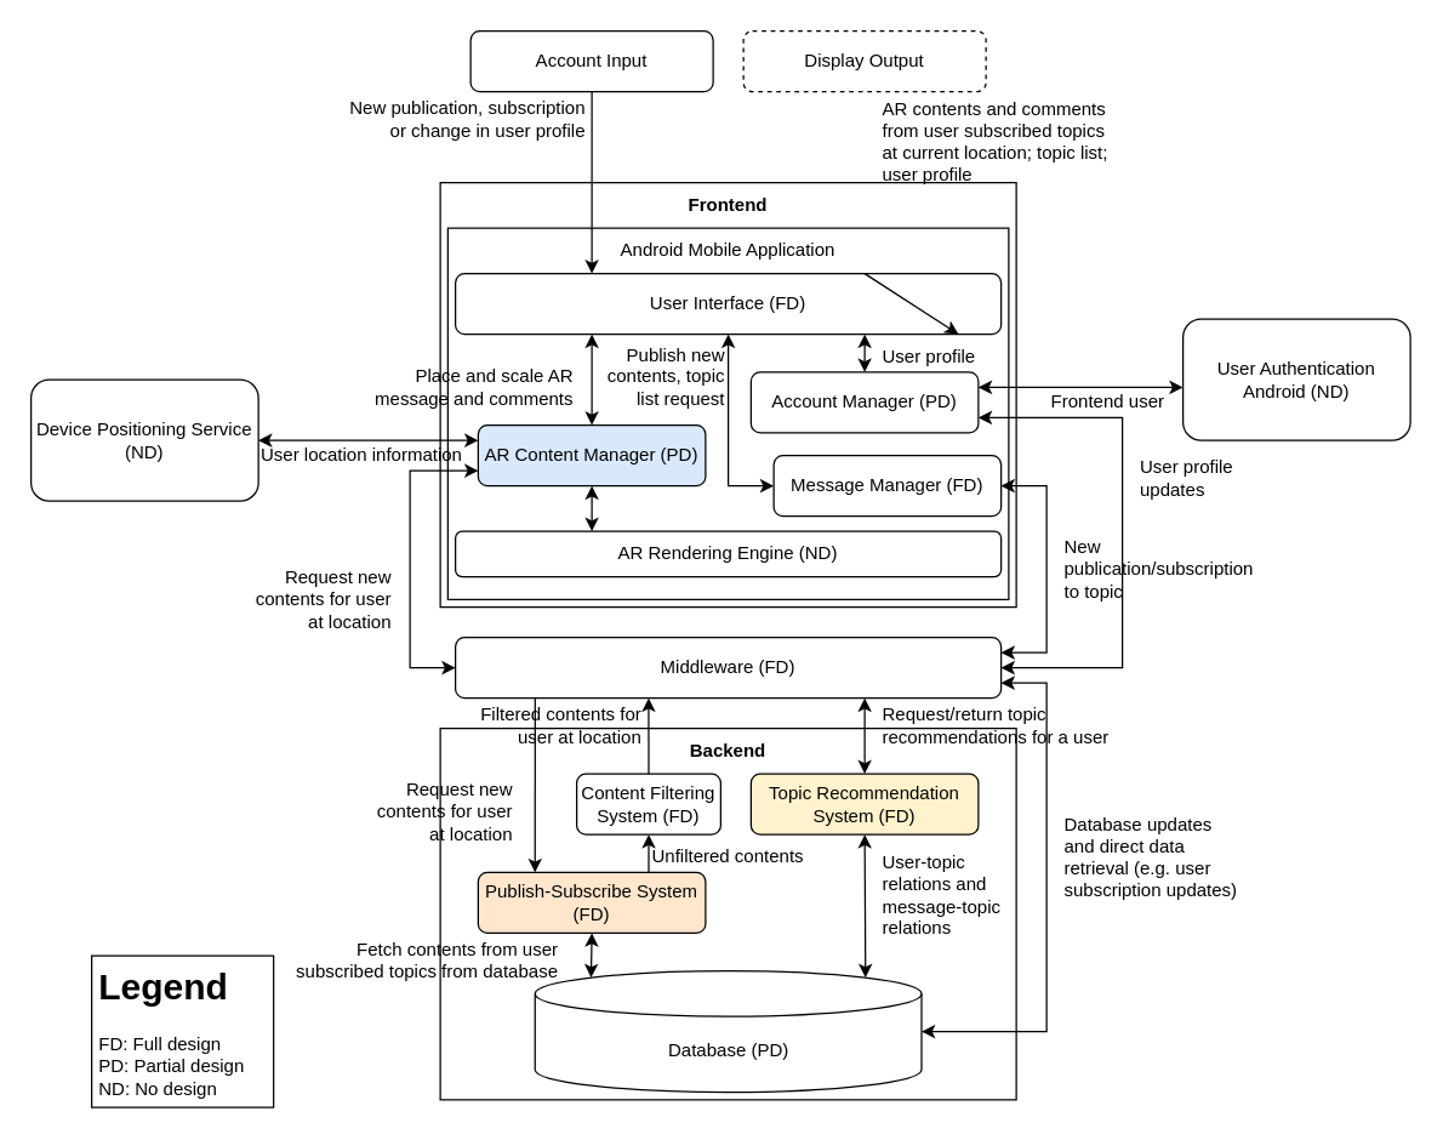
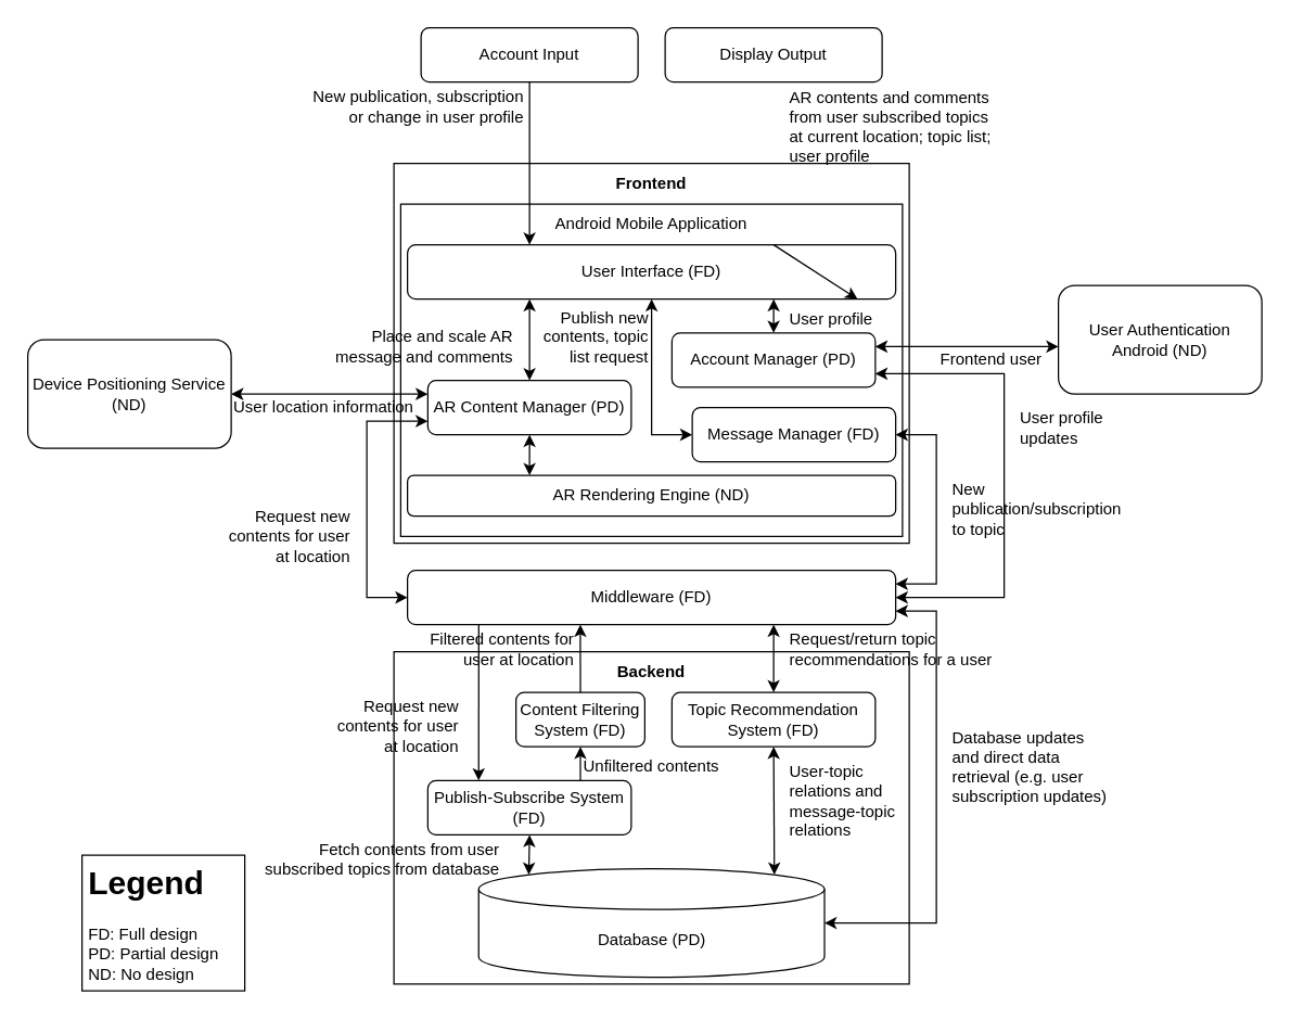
  <mxCell id="0" />
  <mxCell id="1" parent="0" />
  <mxCell id="2" value="" style="rounded=0;whiteSpace=wrap;html=1;" parent="1" vertex="1"><mxGeometry x="290" y="120" width="380" height="280" as="geometry" /></mxCell>
  <mxCell id="3" value="" style="rounded=0;whiteSpace=wrap;html=1;" parent="1" vertex="1"><mxGeometry x="295" y="150" width="370" height="245" as="geometry" /></mxCell>
  <mxCell id="4" value="Android Mobile Application" style="text;html=1;strokeColor=none;fillColor=none;align=center;verticalAlign=middle;whiteSpace=wrap;rounded=0;" parent="1" vertex="1"><mxGeometry x="290" y="150" width="380" height="30" as="geometry" /></mxCell>
  <mxCell id="5" value="&lt;b&gt;Frontend&lt;/b&gt;" style="text;html=1;strokeColor=none;fillColor=none;align=center;verticalAlign=middle;whiteSpace=wrap;rounded=0;" parent="1" vertex="1"><mxGeometry x="290" y="120" width="380" height="30" as="geometry" /></mxCell>
  <mxCell id="6" value="" style="rounded=0;whiteSpace=wrap;html=1;" parent="1" vertex="1"><mxGeometry x="290" y="480" width="380" height="245" as="geometry" /></mxCell>
  <mxCell id="7" value="User Interface (FD)" style="rounded=1;whiteSpace=wrap;html=1;" parent="1" vertex="1"><mxGeometry x="300" y="180" width="360" height="40" as="geometry" /></mxCell>
- <mxCell id="8" value="AR Content Manager (PD)" style="rounded=1;whiteSpace=wrap;html=1;fillColor=#dae8fc;" parent="1" vertex="1"><mxGeometry x="315" y="280" width="150" height="40" as="geometry" /></mxCell>
+ <mxCell id="8" value="AR Content Manager (PD)" style="rounded=1;whiteSpace=wrap;html=1;" parent="1" vertex="1"><mxGeometry x="315" y="280" width="150" height="40" as="geometry" /></mxCell>
  <mxCell id="9" value="AR Rendering Engine (ND)" style="rounded=1;whiteSpace=wrap;html=1;" parent="1" vertex="1"><mxGeometry x="300" y="350" width="360" height="30" as="geometry" /></mxCell>
  <mxCell id="10" value="&lt;b&gt;Backend&lt;/b&gt;" style="text;html=1;strokeColor=none;fillColor=none;align=center;verticalAlign=middle;whiteSpace=wrap;rounded=0;" parent="1" vertex="1"><mxGeometry x="290" y="480" width="380" height="30" as="geometry" /></mxCell>
  <mxCell id="11" value="Database (PD)" style="shape=cylinder3;whiteSpace=wrap;html=1;boundedLbl=1;backgroundOutline=1;size=15;" parent="1" vertex="1"><mxGeometry x="352.5" y="640" width="255" height="80" as="geometry" /></mxCell>
- <mxCell id="12" value="Topic Recommendation System (FD)" style="rounded=1;whiteSpace=wrap;html=1;fillColor=#fff2cc;" parent="1" vertex="1"><mxGeometry x="495" y="510" width="150" height="40" as="geometry" /></mxCell>
- <mxCell id="13" value="Publish-Subscribe System (FD)" style="rounded=1;whiteSpace=wrap;html=1;fillColor=#ffe6cc;" parent="1" vertex="1"><mxGeometry x="315" y="575" width="150" height="40" as="geometry" /></mxCell>
+ <mxCell id="12" value="Topic Recommendation System (FD)" style="rounded=1;whiteSpace=wrap;html=1;" parent="1" vertex="1"><mxGeometry x="495" y="510" width="150" height="40" as="geometry" /></mxCell>
+ <mxCell id="13" value="Publish-Subscribe System (FD)" style="rounded=1;whiteSpace=wrap;html=1;" parent="1" vertex="1"><mxGeometry x="315" y="575" width="150" height="40" as="geometry" /></mxCell>
  <mxCell id="14" value="Content Filtering System (FD)" style="rounded=1;whiteSpace=wrap;html=1;" parent="1" vertex="1"><mxGeometry x="380" y="510" width="95" height="40" as="geometry" /></mxCell>
  <mxCell id="15" value="Account Manager (PD)" style="rounded=1;whiteSpace=wrap;html=1;strokeWidth=1;" parent="1" vertex="1"><mxGeometry x="495" y="245" width="150" height="40" as="geometry" /></mxCell>
  <mxCell id="16" value="Account Input" style="rounded=1;whiteSpace=wrap;html=1;" parent="1" vertex="1"><mxGeometry x="310" y="20" width="160" height="40" as="geometry" /></mxCell>
- <mxCell id="17" value="Display Output" style="rounded=1;whiteSpace=wrap;html=1;dashed=1;" parent="1" vertex="1"><mxGeometry x="490" y="20" width="160" height="40" as="geometry" /></mxCell>
+ <mxCell id="17" value="Display Output" style="rounded=1;whiteSpace=wrap;html=1;" parent="1" vertex="1"><mxGeometry x="490" y="20" width="160" height="40" as="geometry" /></mxCell>
  <mxCell id="18" value="" style="endArrow=classic;html=1;rounded=0;exitX=0.5;exitY=1;exitDx=0;exitDy=0;entryX=0.25;entryY=0;entryDx=0;entryDy=0;" parent="1" source="16" target="7" edge="1"><mxGeometry width="50" height="50" relative="1" as="geometry"><mxPoint x="610" y="495" as="sourcePoint" /><mxPoint x="820" y="315" as="targetPoint" /></mxGeometry></mxCell>
  <mxCell id="19" value="" style="endArrow=classic;startArrow=classic;html=1;rounded=0;exitX=0.5;exitY=0;exitDx=0;exitDy=0;entryX=0.75;entryY=1;entryDx=0;entryDy=0;" parent="1" source="15" target="7" edge="1"><mxGeometry width="50" height="50" relative="1" as="geometry"><mxPoint x="510" y="445" as="sourcePoint" /><mxPoint x="560" y="395" as="targetPoint" /></mxGeometry></mxCell>
  <mxCell id="20" value="" style="endArrow=classic;startArrow=classic;html=1;rounded=0;exitX=0.5;exitY=0;exitDx=0;exitDy=0;entryX=0.25;entryY=1;entryDx=0;entryDy=0;" parent="1" source="8" target="7" edge="1"><mxGeometry width="50" height="50" relative="1" as="geometry"><mxPoint x="510" y="445" as="sourcePoint" /><mxPoint x="560" y="395" as="targetPoint" /></mxGeometry></mxCell>
  <mxCell id="21" value="" style="endArrow=classic;startArrow=classic;html=1;rounded=0;exitX=0.5;exitY=1;exitDx=0;exitDy=0;entryX=0.25;entryY=0;entryDx=0;entryDy=0;" parent="1" source="8" target="9" edge="1"><mxGeometry width="50" height="50" relative="1" as="geometry"><mxPoint x="385" y="330" as="sourcePoint" /><mxPoint x="555" y="430" as="targetPoint" /></mxGeometry></mxCell>
  <mxCell id="22" value="" style="endArrow=classic;html=1;rounded=0;exitX=0.75;exitY=0;exitDx=0;exitDy=0;" parent="1" source="7" target="51" edge="1"><mxGeometry width="50" height="50" relative="1" as="geometry"><mxPoint x="700" y="260" as="sourcePoint" /><mxPoint x="560" y="395" as="targetPoint" /></mxGeometry></mxCell>
  <mxCell id="23" value="Middleware (FD)" style="rounded=1;whiteSpace=wrap;html=1;strokeWidth=1;" parent="1" vertex="1"><mxGeometry x="300" y="420" width="360" height="40" as="geometry" /></mxCell>
  <mxCell id="24" value="" style="endArrow=classic;startArrow=classic;html=1;rounded=0;entryX=0.75;entryY=1;entryDx=0;entryDy=0;exitX=0.5;exitY=0;exitDx=0;exitDy=0;" parent="1" source="12" target="23" edge="1"><mxGeometry width="50" height="50" relative="1" as="geometry"><mxPoint x="400" y="760" as="sourcePoint" /><mxPoint x="450" y="710" as="targetPoint" /></mxGeometry></mxCell>
  <mxCell id="25" value="" style="endArrow=classic;startArrow=classic;html=1;rounded=0;exitX=0.5;exitY=1;exitDx=0;exitDy=0;entryX=0.145;entryY=0;entryDx=0;entryDy=4.35;entryPerimeter=0;" parent="1" source="13" target="11" edge="1"><mxGeometry width="50" height="50" relative="1" as="geometry"><mxPoint x="400" y="740" as="sourcePoint" /><mxPoint x="450" y="690" as="targetPoint" /></mxGeometry></mxCell>
  <mxCell id="26" value="" style="endArrow=classic;startArrow=classic;html=1;rounded=0;exitX=0.5;exitY=1;exitDx=0;exitDy=0;entryX=0.855;entryY=0;entryDx=0;entryDy=4.35;entryPerimeter=0;" parent="1" source="12" target="11" edge="1"><mxGeometry width="50" height="50" relative="1" as="geometry"><mxPoint x="400" y="740" as="sourcePoint" /><mxPoint x="450" y="690" as="targetPoint" /></mxGeometry></mxCell>
  <mxCell id="27" value="" style="endArrow=classic;startArrow=classic;html=1;rounded=0;exitX=1;exitY=0.5;exitDx=0;exitDy=0;entryX=1;entryY=0.75;entryDx=0;entryDy=0;" parent="1" source="23" target="15" edge="1"><mxGeometry width="50" height="50" relative="1" as="geometry"><mxPoint x="650" y="565" as="sourcePoint" /><mxPoint x="700" y="515" as="targetPoint" /><Array as="points"><mxPoint x="740" y="440" /><mxPoint x="740" y="275" /></Array></mxGeometry></mxCell>
  <mxCell id="28" value="" style="endArrow=classic;startArrow=classic;html=1;rounded=0;entryX=0;entryY=0.5;entryDx=0;entryDy=0;exitX=0;exitY=0.75;exitDx=0;exitDy=0;" parent="1" source="8" target="23" edge="1"><mxGeometry width="50" height="50" relative="1" as="geometry"><mxPoint x="265" y="260" as="sourcePoint" /><mxPoint x="705" y="480" as="targetPoint" /><Array as="points"><mxPoint x="270" y="310" /><mxPoint x="270" y="440" /></Array></mxGeometry></mxCell>
  <mxCell id="29" value="User Authentication Android (ND)" style="rounded=1;whiteSpace=wrap;html=1;strokeWidth=1;" parent="1" vertex="1"><mxGeometry x="780" y="210" width="150" height="80" as="geometry" /></mxCell>
  <mxCell id="30" value="Device Positioning Service (ND)" style="rounded=1;whiteSpace=wrap;html=1;strokeWidth=1;" parent="1" vertex="1"><mxGeometry x="20" y="250" width="150" height="80" as="geometry" /></mxCell>
  <mxCell id="31" value="" style="endArrow=classic;startArrow=classic;html=1;rounded=0;exitX=1;exitY=0.25;exitDx=0;exitDy=0;" parent="1" source="15" edge="1"><mxGeometry width="50" height="50" relative="1" as="geometry"><mxPoint x="755" y="380" as="sourcePoint" /><mxPoint x="780" y="255" as="targetPoint" /><Array as="points"><mxPoint x="750" y="255" /></Array></mxGeometry></mxCell>
  <mxCell id="32" value="" style="endArrow=classic;startArrow=classic;html=1;rounded=0;exitX=1;exitY=0.5;exitDx=0;exitDy=0;entryX=0;entryY=0.25;entryDx=0;entryDy=0;" parent="1" source="30" target="8" edge="1"><mxGeometry width="50" height="50" relative="1" as="geometry"><mxPoint x="455" y="550" as="sourcePoint" /><mxPoint x="505" y="500" as="targetPoint" /></mxGeometry></mxCell>
  <mxCell id="33" value="" style="rounded=0;whiteSpace=wrap;html=1;strokeWidth=1;" parent="1" vertex="1"><mxGeometry x="60" y="630" width="120" height="100" as="geometry" /></mxCell>
  <mxCell id="34" value="&lt;h1&gt;Legend&lt;/h1&gt;&lt;div&gt;FD: Full design&lt;/div&gt;&lt;div&gt;PD: Partial design&lt;/div&gt;&lt;div&gt;ND: No design&lt;/div&gt;" style="text;html=1;strokeColor=none;fillColor=none;spacing=5;spacingTop=-20;whiteSpace=wrap;overflow=hidden;rounded=0;verticalAlign=bottom;" parent="1" vertex="1"><mxGeometry x="60" y="630" width="120" height="100" as="geometry" /></mxCell>
  <mxCell id="35" value="" style="endArrow=classic;html=1;rounded=0;exitX=0.75;exitY=0;exitDx=0;exitDy=0;entryX=0.5;entryY=1;entryDx=0;entryDy=0;" parent="1" source="13" target="14" edge="1"><mxGeometry width="50" height="50" relative="1" as="geometry"><mxPoint x="590" y="455" as="sourcePoint" /><mxPoint x="640" y="405" as="targetPoint" /></mxGeometry></mxCell>
  <mxCell id="36" value="" style="endArrow=classic;html=1;rounded=0;exitX=0.5;exitY=0;exitDx=0;exitDy=0;entryX=0.354;entryY=1;entryDx=0;entryDy=0;entryPerimeter=0;" parent="1" source="14" target="23" edge="1"><mxGeometry width="50" height="50" relative="1" as="geometry"><mxPoint x="590" y="485" as="sourcePoint" /><mxPoint x="430" y="500" as="targetPoint" /></mxGeometry></mxCell>
  <mxCell id="37" value="" style="endArrow=classic;html=1;rounded=0;entryX=0.25;entryY=0;entryDx=0;entryDy=0;exitX=0.146;exitY=1;exitDx=0;exitDy=0;exitPerimeter=0;" parent="1" source="23" target="13" edge="1"><mxGeometry width="50" height="50" relative="1" as="geometry"><mxPoint x="240" y="525" as="sourcePoint" /><mxPoint x="640" y="435" as="targetPoint" /></mxGeometry></mxCell>
  <mxCell id="38" value="" style="endArrow=classic;startArrow=classic;html=1;rounded=0;exitX=1;exitY=0.75;exitDx=0;exitDy=0;entryX=1;entryY=0.5;entryDx=0;entryDy=0;entryPerimeter=0;" parent="1" source="23" target="11" edge="1"><mxGeometry width="50" height="50" relative="1" as="geometry"><mxPoint x="570" y="480" as="sourcePoint" /><mxPoint x="620" y="430" as="targetPoint" /><Array as="points"><mxPoint x="690" y="450" /><mxPoint x="690" y="680" /></Array></mxGeometry></mxCell>
  <mxCell id="39" value="Request new contents for user at location" style="rounded=0;whiteSpace=wrap;html=1;align=right;strokeColor=none;fillColor=none;" vertex="1" parent="1"><mxGeometry x="240" y="510" width="100" height="50" as="geometry" /></mxCell>
  <mxCell id="40" value="Fetch contents from user subscribed topics from database" style="rounded=0;whiteSpace=wrap;html=1;align=right;strokeColor=none;fillColor=none;" vertex="1" parent="1"><mxGeometry x="180" y="630" width="190" height="5" as="geometry" /></mxCell>
  <mxCell id="41" value="Database updates and direct data retrieval (e.g. user subscription updates)" style="rounded=0;whiteSpace=wrap;html=1;align=left;strokeColor=none;fillColor=none;" vertex="1" parent="1"><mxGeometry x="700" y="530" width="120" height="70" as="geometry" /></mxCell>
  <mxCell id="42" value="User-topic relations and message-topic relations" style="rounded=0;whiteSpace=wrap;html=1;align=left;strokeColor=none;fillColor=none;" vertex="1" parent="1"><mxGeometry x="580" y="560" width="90" height="60" as="geometry" /></mxCell>
  <mxCell id="43" value="Filtered contents for user at location" style="rounded=0;whiteSpace=wrap;html=1;align=right;strokeColor=none;fillColor=none;" vertex="1" parent="1"><mxGeometry x="300" y="452.5" width="125" height="50" as="geometry" /></mxCell>
  <mxCell id="44" value="Request/return topic recommendations for a user" style="rounded=0;whiteSpace=wrap;html=1;align=left;strokeColor=none;fillColor=none;" vertex="1" parent="1"><mxGeometry x="580" y="450" width="180" height="55" as="geometry" /></mxCell>
  <mxCell id="45" value="User profile updates" style="rounded=0;whiteSpace=wrap;html=1;align=left;strokeColor=none;fillColor=none;" vertex="1" parent="1"><mxGeometry x="750" y="280" width="90" height="70" as="geometry" /></mxCell>
  <mxCell id="46" value="Request new contents for user at location" style="rounded=0;whiteSpace=wrap;html=1;align=right;strokeColor=none;fillColor=none;" vertex="1" parent="1"><mxGeometry x="160" y="370" width="100" height="50" as="geometry" /></mxCell>
  <mxCell id="47" value="Place and scale AR message and comments" style="rounded=0;whiteSpace=wrap;html=1;align=right;strokeColor=none;fillColor=none;" vertex="1" parent="1"><mxGeometry x="230" y="240" width="150" height="30" as="geometry" /></mxCell>
  <mxCell id="48" value="Frontend user" style="rounded=0;whiteSpace=wrap;html=1;align=right;strokeColor=none;fillColor=none;" vertex="1" parent="1"><mxGeometry x="670" y="240" width="100" height="50" as="geometry" /></mxCell>
  <mxCell id="49" value="New publication, subscription or change in user profile" style="rounded=0;whiteSpace=wrap;html=1;align=right;strokeColor=none;fillColor=none;" vertex="1" parent="1"><mxGeometry x="222.5" y="50" width="165" height="55" as="geometry" /></mxCell>
  <mxCell id="50" value="User location information" style="rounded=0;whiteSpace=wrap;html=1;align=left;strokeColor=none;fillColor=none;" vertex="1" parent="1"><mxGeometry x="170" y="282.5" width="160" height="35" as="geometry" /></mxCell>
  <mxCell id="51" value="User profile" style="rounded=0;whiteSpace=wrap;html=1;align=left;strokeColor=none;fillColor=none;" vertex="1" parent="1"><mxGeometry x="580" y="220" width="150" height="30" as="geometry" /></mxCell>
  <mxCell id="52" value="Message Manager (FD)" style="rounded=1;whiteSpace=wrap;html=1;strokeWidth=1;" vertex="1" parent="1"><mxGeometry x="510" y="300" width="150" height="40" as="geometry" /></mxCell>
  <mxCell id="53" value="" style="endArrow=classic;startArrow=classic;html=1;rounded=0;entryX=1;entryY=0.5;entryDx=0;entryDy=0;" edge="1" parent="1" target="52"><mxGeometry width="50" height="50" relative="1" as="geometry"><mxPoint x="660" y="430" as="sourcePoint" /><mxPoint x="720" y="320" as="targetPoint" /><Array as="points"><mxPoint x="690" y="430" /><mxPoint x="690" y="320" /></Array></mxGeometry></mxCell>
  <mxCell id="54" value="New publication/subscription to topic" style="rounded=0;whiteSpace=wrap;html=1;align=left;strokeColor=none;fillColor=none;" vertex="1" parent="1"><mxGeometry x="700" y="340" width="95" height="70" as="geometry" /></mxCell>
  <mxCell id="55" value="AR contents and comments from user subscribed topics at current location; topic list; user profile" style="rounded=0;whiteSpace=wrap;html=1;align=left;strokeColor=none;fillColor=none;" vertex="1" parent="1"><mxGeometry x="580" y="65" width="157.5" height="55" as="geometry" /></mxCell>
  <mxCell id="56" value="" style="endArrow=classic;startArrow=classic;html=1;rounded=0;exitX=0;exitY=0.5;exitDx=0;exitDy=0;" edge="1" parent="1" source="52" target="7"><mxGeometry width="50" height="50" relative="1" as="geometry"><mxPoint x="440" y="320" as="sourcePoint" /><mxPoint x="490" y="270" as="targetPoint" /><Array as="points"><mxPoint x="480" y="320" /></Array></mxGeometry></mxCell>
  <mxCell id="57" value="Publish new contents, topic list request" style="rounded=0;whiteSpace=wrap;html=1;align=right;strokeColor=none;fillColor=none;" vertex="1" parent="1"><mxGeometry x="390" y="235" width="90" height="25" as="geometry" /></mxCell>
  <mxCell id="58" value="Unfiltered contents" style="rounded=0;whiteSpace=wrap;html=1;align=left;strokeColor=none;fillColor=none;" vertex="1" parent="1"><mxGeometry x="427.5" y="543.75" width="152.5" height="42.5" as="geometry" /></mxCell>
